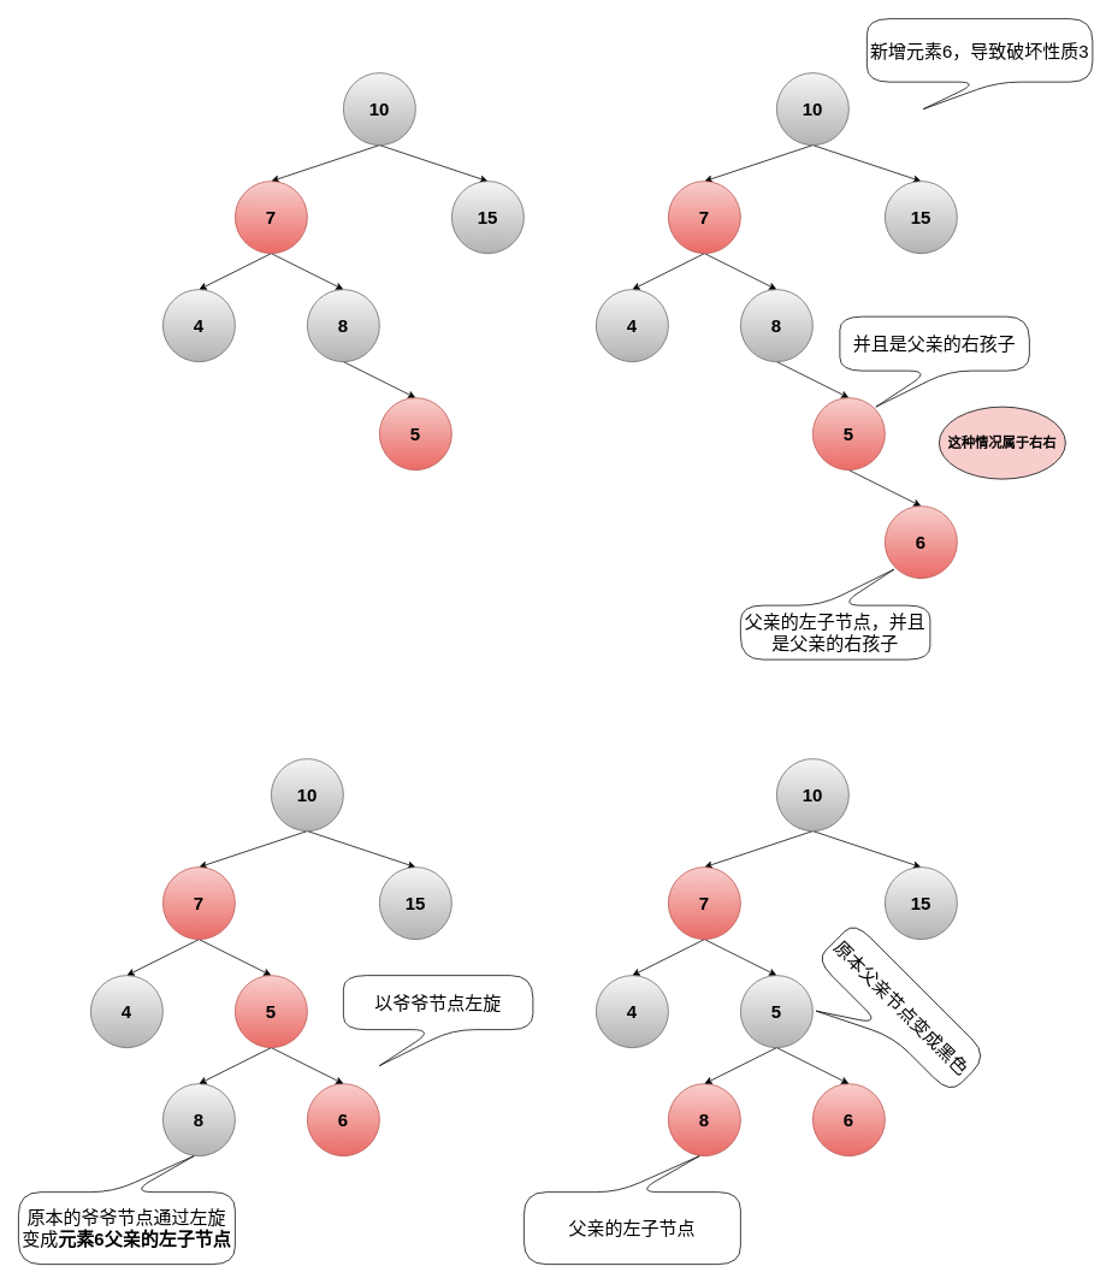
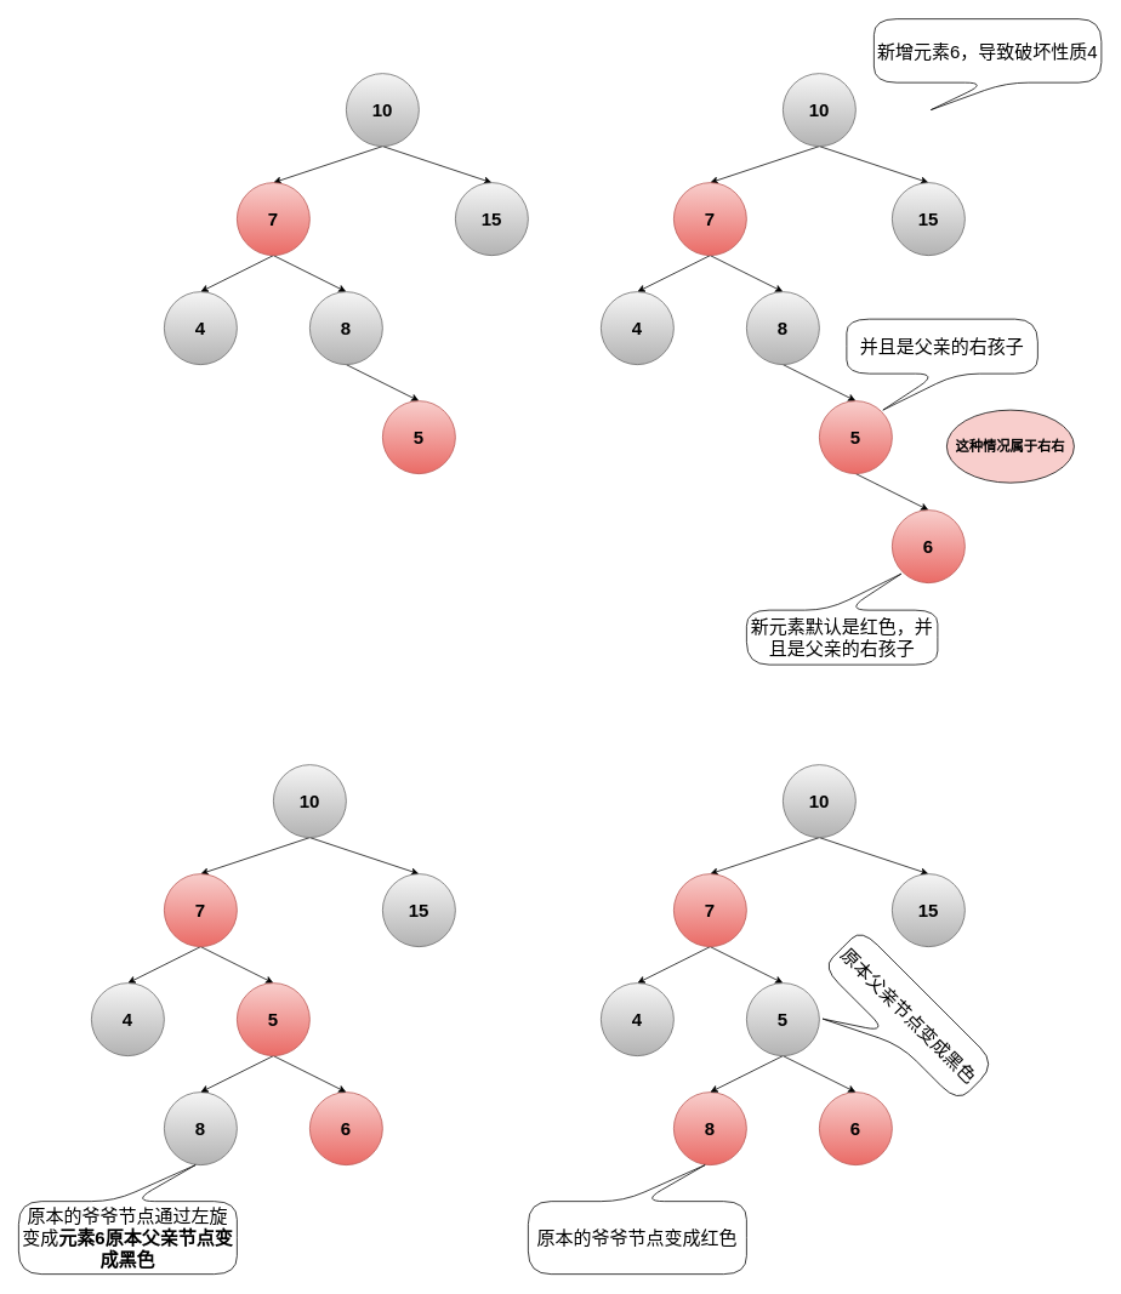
  <mxCell id="0" />
  <mxCell id="1" parent="0" />
  <mxCell id="2" style="rounded=0;orthogonalLoop=1;jettySize=auto;html=1;exitX=0.5;exitY=1;exitDx=0;exitDy=0;entryX=0.5;entryY=0;entryDx=0;entryDy=0;fontSize=20;" parent="1" source="4" target="7" edge="1"><mxGeometry relative="1" as="geometry" /></mxCell>
  <mxCell id="3" style="edgeStyle=none;rounded=0;orthogonalLoop=1;jettySize=auto;html=1;exitX=0.5;exitY=1;exitDx=0;exitDy=0;entryX=0.5;entryY=0;entryDx=0;entryDy=0;fontSize=20;" parent="1" source="4" target="8" edge="1"><mxGeometry relative="1" as="geometry" /></mxCell>
  <mxCell id="4" value="&lt;b style=&quot;font-size: 20px;&quot;&gt;10&lt;/b&gt;" style="ellipse;whiteSpace=wrap;html=1;aspect=fixed;fontSize=20;fillColor=#f5f5f5;gradientColor=#b3b3b3;strokeColor=#666666;" parent="1" vertex="1"><mxGeometry x="380" y="80" width="80" height="80" as="geometry" /></mxCell>
  <mxCell id="5" style="edgeStyle=none;rounded=0;orthogonalLoop=1;jettySize=auto;html=1;exitX=0.5;exitY=1;exitDx=0;exitDy=0;entryX=0.5;entryY=0;entryDx=0;entryDy=0;fontSize=20;" parent="1" source="7" target="9" edge="1"><mxGeometry relative="1" as="geometry" /></mxCell>
  <mxCell id="6" style="edgeStyle=none;rounded=0;orthogonalLoop=1;jettySize=auto;html=1;exitX=0.5;exitY=1;exitDx=0;exitDy=0;entryX=0.5;entryY=0;entryDx=0;entryDy=0;fontSize=20;" parent="1" source="7" target="11" edge="1"><mxGeometry relative="1" as="geometry" /></mxCell>
  <mxCell id="7" value="&lt;b style=&quot;font-size: 20px;&quot;&gt;7&lt;/b&gt;" style="ellipse;whiteSpace=wrap;html=1;aspect=fixed;fontSize=20;fillColor=#f8cecc;strokeColor=#b85450;gradientColor=#ea6b66;" parent="1" vertex="1"><mxGeometry x="260" y="200" width="80" height="80" as="geometry" /></mxCell>
  <mxCell id="8" value="&lt;b style=&quot;font-size: 20px;&quot;&gt;15&lt;/b&gt;" style="ellipse;whiteSpace=wrap;html=1;aspect=fixed;fontSize=20;fillColor=#f5f5f5;gradientColor=#b3b3b3;strokeColor=#666666;" parent="1" vertex="1"><mxGeometry x="500" y="200" width="80" height="80" as="geometry" /></mxCell>
  <mxCell id="9" value="&lt;b style=&quot;font-size: 20px;&quot;&gt;4&lt;/b&gt;" style="ellipse;whiteSpace=wrap;html=1;aspect=fixed;fontSize=20;fillColor=#f5f5f5;gradientColor=#b3b3b3;strokeColor=#666666;" parent="1" vertex="1"><mxGeometry x="180" y="320" width="80" height="80" as="geometry" /></mxCell>
  <mxCell id="10" style="edgeStyle=none;rounded=0;orthogonalLoop=1;jettySize=auto;html=1;exitX=0.5;exitY=1;exitDx=0;exitDy=0;entryX=0.5;entryY=0;entryDx=0;entryDy=0;fontColor=#FFFFFF;" parent="1" source="11" target="13" edge="1"><mxGeometry relative="1" as="geometry" /></mxCell>
  <mxCell id="11" value="&lt;b style=&quot;font-size: 20px;&quot;&gt;8&lt;/b&gt;" style="ellipse;whiteSpace=wrap;html=1;aspect=fixed;fontSize=20;fillColor=#f5f5f5;gradientColor=#b3b3b3;strokeColor=#666666;" parent="1" vertex="1"><mxGeometry y="320" width="80" height="80" as="geometry" x="340" /></mxCell>
- <mxCell id="12" value="新增元素6，导致破坏性质3" style="shape=callout;whiteSpace=wrap;html=1;perimeter=calloutPerimeter;fontSize=20;rounded=1;arcSize=50;position2=0.25;" parent="1" vertex="1"><mxGeometry x="960" y="20" width="250" height="100" as="geometry" /></mxCell>
+ <mxCell id="12" value="新增元素6，导致破坏性质4" style="shape=callout;whiteSpace=wrap;html=1;perimeter=calloutPerimeter;fontSize=20;rounded=1;arcSize=50;position2=0.25;" parent="1" vertex="1"><mxGeometry x="960" y="20" width="250" height="100" as="geometry" /></mxCell>
  <mxCell id="13" value="&lt;b style=&quot;font-size: 20px;&quot;&gt;5&lt;/b&gt;" style="ellipse;whiteSpace=wrap;html=1;aspect=fixed;fontSize=20;fillColor=#f8cecc;gradientColor=#ea6b66;strokeColor=#b85450;" parent="1" vertex="1"><mxGeometry x="420" y="440" width="80" height="80" as="geometry" /></mxCell>
  <mxCell id="14" style="rounded=0;orthogonalLoop=1;jettySize=auto;html=1;exitX=0.5;exitY=1;exitDx=0;exitDy=0;entryX=0.5;entryY=0;entryDx=0;entryDy=0;fontSize=20;" parent="1" source="16" target="19" edge="1"><mxGeometry relative="1" as="geometry" /></mxCell>
  <mxCell id="15" style="edgeStyle=none;rounded=0;orthogonalLoop=1;jettySize=auto;html=1;exitX=0.5;exitY=1;exitDx=0;exitDy=0;entryX=0.5;entryY=0;entryDx=0;entryDy=0;fontSize=20;" parent="1" source="16" target="20" edge="1"><mxGeometry relative="1" as="geometry" /></mxCell>
  <mxCell id="16" value="&lt;b style=&quot;font-size: 20px;&quot;&gt;10&lt;/b&gt;" style="ellipse;whiteSpace=wrap;html=1;aspect=fixed;fontSize=20;fillColor=#f5f5f5;gradientColor=#b3b3b3;strokeColor=#666666;" parent="1" vertex="1"><mxGeometry x="860" y="80" width="80" height="80" as="geometry" /></mxCell>
  <mxCell id="17" style="edgeStyle=none;rounded=0;orthogonalLoop=1;jettySize=auto;html=1;exitX=0.5;exitY=1;exitDx=0;exitDy=0;entryX=0.5;entryY=0;entryDx=0;entryDy=0;fontSize=20;" parent="1" source="19" target="21" edge="1"><mxGeometry relative="1" as="geometry" /></mxCell>
  <mxCell id="18" style="edgeStyle=none;rounded=0;orthogonalLoop=1;jettySize=auto;html=1;exitX=0.5;exitY=1;exitDx=0;exitDy=0;entryX=0.5;entryY=0;entryDx=0;entryDy=0;fontSize=20;" parent="1" source="19" target="23" edge="1"><mxGeometry relative="1" as="geometry" /></mxCell>
  <mxCell id="19" value="&lt;b style=&quot;font-size: 20px;&quot;&gt;7&lt;/b&gt;" style="ellipse;whiteSpace=wrap;html=1;aspect=fixed;fontSize=20;fillColor=#f8cecc;strokeColor=#b85450;gradientColor=#ea6b66;" parent="1" vertex="1"><mxGeometry x="740" y="200" width="80" height="80" as="geometry" /></mxCell>
  <mxCell id="20" value="&lt;b style=&quot;font-size: 20px;&quot;&gt;15&lt;/b&gt;" style="ellipse;whiteSpace=wrap;html=1;aspect=fixed;fontSize=20;fillColor=#f5f5f5;gradientColor=#b3b3b3;strokeColor=#666666;" parent="1" vertex="1"><mxGeometry x="980" y="200" width="80" height="80" as="geometry" /></mxCell>
  <mxCell id="21" value="&lt;b style=&quot;font-size: 20px;&quot;&gt;4&lt;/b&gt;" style="ellipse;whiteSpace=wrap;html=1;aspect=fixed;fontSize=20;fillColor=#f5f5f5;gradientColor=#b3b3b3;strokeColor=#666666;" parent="1" vertex="1"><mxGeometry x="660" y="320" width="80" height="80" as="geometry" /></mxCell>
  <mxCell id="22" style="edgeStyle=none;rounded=0;orthogonalLoop=1;jettySize=auto;html=1;exitX=0.5;exitY=1;exitDx=0;exitDy=0;entryX=0.5;entryY=0;entryDx=0;entryDy=0;fontColor=#FFFFFF;" parent="1" source="23" target="25" edge="1"><mxGeometry relative="1" as="geometry" /></mxCell>
  <mxCell id="23" value="&lt;b style=&quot;font-size: 20px;&quot;&gt;8&lt;/b&gt;" style="ellipse;whiteSpace=wrap;html=1;aspect=fixed;fontSize=20;fillColor=#f5f5f5;gradientColor=#b3b3b3;strokeColor=#666666;" parent="1" vertex="1"><mxGeometry x="820" y="320" width="80" height="80" as="geometry" /></mxCell>
  <mxCell id="24" style="edgeStyle=none;rounded=0;orthogonalLoop=1;jettySize=auto;html=1;exitX=0.5;exitY=1;exitDx=0;exitDy=0;entryX=0.5;entryY=0;entryDx=0;entryDy=0;fontColor=#FFFFFF;" parent="1" source="25" target="26" edge="1"><mxGeometry relative="1" as="geometry" /></mxCell>
  <mxCell id="25" value="&lt;b style=&quot;font-size: 20px;&quot;&gt;5&lt;/b&gt;" style="ellipse;whiteSpace=wrap;html=1;aspect=fixed;fontSize=20;fillColor=#f8cecc;gradientColor=#ea6b66;strokeColor=#b85450;" parent="1" vertex="1"><mxGeometry x="900" y="440" width="80" height="80" as="geometry" /></mxCell>
  <mxCell id="26" value="&lt;b style=&quot;font-size: 20px;&quot;&gt;6&lt;/b&gt;" style="ellipse;whiteSpace=wrap;html=1;aspect=fixed;fontSize=20;fillColor=#f8cecc;gradientColor=#ea6b66;strokeColor=#b85450;" parent="1" vertex="1"><mxGeometry x="980" y="560" width="80" height="80" as="geometry" /></mxCell>
- <mxCell id="27" value="父亲的左子节点，并且是父亲的右孩子" style="shape=callout;whiteSpace=wrap;html=1;perimeter=calloutPerimeter;fontSize=20;rounded=1;arcSize=50;position2=0.19;size=40;position=0.48;direction=west;" parent="1" vertex="1"><mxGeometry x="820" y="630" width="210" height="100" as="geometry" /></mxCell>
+ <mxCell id="27" value="新元素默认是红色，并且是父亲的右孩子" style="shape=callout;whiteSpace=wrap;html=1;perimeter=calloutPerimeter;fontSize=20;rounded=1;arcSize=50;position2=0.19;size=40;position=0.48;direction=west;" parent="1" vertex="1"><mxGeometry x="820" y="630" width="210" height="100" as="geometry" /></mxCell>
  <mxCell id="28" style="rounded=0;orthogonalLoop=1;jettySize=auto;html=1;exitX=0.5;exitY=1;exitDx=0;exitDy=0;entryX=0.5;entryY=0;entryDx=0;entryDy=0;fontSize=20;" edge="1" parent="1" source="30" target="33"><mxGeometry relative="1" as="geometry" /></mxCell>
  <mxCell id="29" style="edgeStyle=none;rounded=0;orthogonalLoop=1;jettySize=auto;html=1;exitX=0.5;exitY=1;exitDx=0;exitDy=0;entryX=0.5;entryY=0;entryDx=0;entryDy=0;fontSize=20;" edge="1" parent="1" source="30" target="34"><mxGeometry relative="1" as="geometry" /></mxCell>
  <mxCell id="30" value="&lt;b style=&quot;font-size: 20px;&quot;&gt;10&lt;/b&gt;" style="ellipse;whiteSpace=wrap;html=1;aspect=fixed;fontSize=20;fillColor=#f5f5f5;gradientColor=#b3b3b3;strokeColor=#666666;" vertex="1" parent="1"><mxGeometry x="300" y="840" width="80" height="80" as="geometry" /></mxCell>
  <mxCell id="31" style="edgeStyle=none;rounded=0;orthogonalLoop=1;jettySize=auto;html=1;exitX=0.5;exitY=1;exitDx=0;exitDy=0;entryX=0.5;entryY=0;entryDx=0;entryDy=0;fontSize=20;" edge="1" parent="1" source="33" target="35"><mxGeometry relative="1" as="geometry" /></mxCell>
  <mxCell id="32" style="edgeStyle=none;rounded=0;orthogonalLoop=1;jettySize=auto;html=1;exitX=0.5;exitY=1;exitDx=0;exitDy=0;entryX=0.5;entryY=0;entryDx=0;entryDy=0;fontSize=20;" edge="1" parent="1" source="33"><mxGeometry relative="1" as="geometry"><mxPoint x="300" y="1080" as="targetPoint" /></mxGeometry></mxCell>
  <mxCell id="33" value="&lt;b style=&quot;font-size: 20px;&quot;&gt;7&lt;/b&gt;" style="ellipse;whiteSpace=wrap;html=1;aspect=fixed;fontSize=20;fillColor=#f8cecc;strokeColor=#b85450;gradientColor=#ea6b66;" vertex="1" parent="1"><mxGeometry x="180" y="960" width="80" height="80" as="geometry" /></mxCell>
  <mxCell id="34" value="&lt;b style=&quot;font-size: 20px;&quot;&gt;15&lt;/b&gt;" style="ellipse;whiteSpace=wrap;html=1;aspect=fixed;fontSize=20;fillColor=#f5f5f5;gradientColor=#b3b3b3;strokeColor=#666666;" vertex="1" parent="1"><mxGeometry x="420" y="960" width="80" height="80" as="geometry" /></mxCell>
  <mxCell id="35" value="&lt;b style=&quot;font-size: 20px;&quot;&gt;4&lt;/b&gt;" style="ellipse;whiteSpace=wrap;html=1;aspect=fixed;fontSize=20;fillColor=#f5f5f5;gradientColor=#b3b3b3;strokeColor=#666666;" vertex="1" parent="1"><mxGeometry x="100" y="1080" width="80" height="80" as="geometry" /></mxCell>
  <mxCell id="36" value="&lt;b style=&quot;font-size: 20px;&quot;&gt;6&lt;/b&gt;" style="ellipse;whiteSpace=wrap;html=1;aspect=fixed;fontSize=20;fillColor=#f8cecc;gradientColor=#ea6b66;strokeColor=#b85450;" vertex="1" parent="1"><mxGeometry y="1200" width="80" height="80" as="geometry" x="340" /></mxCell>
  <mxCell id="37" value="并且是父亲的右孩子" style="shape=callout;whiteSpace=wrap;html=1;perimeter=calloutPerimeter;fontSize=20;rounded=1;arcSize=50;position2=0.19;size=40;position=0.48;direction=east;" vertex="1" parent="1"><mxGeometry x="930" y="350" width="210" height="100" as="geometry" /></mxCell>
  <mxCell id="38" value="这种情况属于右右" style="ellipse;whiteSpace=wrap;html=1;fontSize=15;fontStyle=1;fillColor=#f8cecc;" vertex="1" parent="1"><mxGeometry x="1040" y="450" width="140" height="80" as="geometry" /></mxCell>
- <mxCell id="39" value="以爷爷节点左旋" style="shape=callout;whiteSpace=wrap;html=1;perimeter=calloutPerimeter;fontSize=20;rounded=1;arcSize=50;position2=0.19;size=40;position=0.48;direction=east;" vertex="1" parent="1"><mxGeometry x="380" y="1080" width="210" height="100" as="geometry" /></mxCell>
  <mxCell id="40" value="&lt;b style=&quot;font-size: 20px;&quot;&gt;8&lt;/b&gt;" style="ellipse;whiteSpace=wrap;html=1;aspect=fixed;fontSize=20;fillColor=#f5f5f5;gradientColor=#b3b3b3;strokeColor=#666666;" vertex="1" parent="1"><mxGeometry x="180" y="1200" width="80" height="80" as="geometry" /></mxCell>
  <mxCell id="41" style="rounded=0;orthogonalLoop=1;jettySize=auto;html=1;exitX=0.5;exitY=1;exitDx=0;exitDy=0;entryX=0.5;entryY=0;entryDx=0;entryDy=0;fontSize=15;" edge="1" parent="1" source="43" target="40"><mxGeometry relative="1" as="geometry" /></mxCell>
  <mxCell id="42" style="edgeStyle=none;rounded=0;orthogonalLoop=1;jettySize=auto;html=1;exitX=0.5;exitY=1;exitDx=0;exitDy=0;entryX=0.5;entryY=0;entryDx=0;entryDy=0;fontSize=15;" edge="1" parent="1" source="43" target="36"><mxGeometry relative="1" as="geometry" /></mxCell>
  <mxCell id="43" value="&lt;b style=&quot;font-size: 20px;&quot;&gt;5&lt;/b&gt;" style="ellipse;whiteSpace=wrap;html=1;aspect=fixed;fontSize=20;fillColor=#f8cecc;gradientColor=#ea6b66;strokeColor=#b85450;" vertex="1" parent="1"><mxGeometry x="260" y="1080" width="80" height="80" as="geometry" /></mxCell>
- <mxCell id="44" value="原本的爷爷节点通过左旋变成&lt;b&gt;元素6父亲的左子节点&lt;/b&gt;" style="shape=callout;whiteSpace=wrap;html=1;perimeter=calloutPerimeter;fontSize=20;rounded=1;arcSize=50;position2=0.19;size=40;position=0.48;direction=west;" vertex="1" parent="1"><mxGeometry x="20" y="1280" width="240" height="120" as="geometry" /></mxCell>
+ <mxCell id="44" value="原本的爷爷节点通过左旋变成&lt;b&gt;元素6原本父亲节点变成黑色&lt;/b&gt;" style="shape=callout;whiteSpace=wrap;html=1;perimeter=calloutPerimeter;fontSize=20;rounded=1;arcSize=50;position2=0.19;size=40;position=0.48;direction=west;" vertex="1" parent="1"><mxGeometry x="20" y="1280" width="240" height="120" as="geometry" /></mxCell>
  <mxCell id="45" style="rounded=0;orthogonalLoop=1;jettySize=auto;html=1;exitX=0.5;exitY=1;exitDx=0;exitDy=0;entryX=0.5;entryY=0;entryDx=0;entryDy=0;fontSize=20;" edge="1" parent="1" source="47" target="50"><mxGeometry relative="1" as="geometry" /></mxCell>
  <mxCell id="46" style="edgeStyle=none;rounded=0;orthogonalLoop=1;jettySize=auto;html=1;exitX=0.5;exitY=1;exitDx=0;exitDy=0;entryX=0.5;entryY=0;entryDx=0;entryDy=0;fontSize=20;" edge="1" parent="1" source="47" target="51"><mxGeometry relative="1" as="geometry" /></mxCell>
  <mxCell id="47" value="&lt;b style=&quot;font-size: 20px;&quot;&gt;10&lt;/b&gt;" style="ellipse;whiteSpace=wrap;html=1;aspect=fixed;fontSize=20;fillColor=#f5f5f5;gradientColor=#b3b3b3;strokeColor=#666666;" vertex="1" parent="1"><mxGeometry x="860" y="840" width="80" height="80" as="geometry" /></mxCell>
  <mxCell id="48" style="edgeStyle=none;rounded=0;orthogonalLoop=1;jettySize=auto;html=1;exitX=0.5;exitY=1;exitDx=0;exitDy=0;entryX=0.5;entryY=0;entryDx=0;entryDy=0;fontSize=20;" edge="1" parent="1" source="50" target="52"><mxGeometry relative="1" as="geometry" /></mxCell>
  <mxCell id="49" style="edgeStyle=none;rounded=0;orthogonalLoop=1;jettySize=auto;html=1;exitX=0.5;exitY=1;exitDx=0;exitDy=0;entryX=0.5;entryY=0;entryDx=0;entryDy=0;fontSize=20;" edge="1" parent="1" source="50"><mxGeometry relative="1" as="geometry"><mxPoint x="860" y="1080" as="targetPoint" /></mxGeometry></mxCell>
  <mxCell id="50" value="&lt;b style=&quot;font-size: 20px;&quot;&gt;7&lt;/b&gt;" style="ellipse;whiteSpace=wrap;html=1;aspect=fixed;fontSize=20;fillColor=#f8cecc;strokeColor=#b85450;gradientColor=#ea6b66;" vertex="1" parent="1"><mxGeometry x="740" y="960" width="80" height="80" as="geometry" /></mxCell>
  <mxCell id="51" value="&lt;b style=&quot;font-size: 20px;&quot;&gt;15&lt;/b&gt;" style="ellipse;whiteSpace=wrap;html=1;aspect=fixed;fontSize=20;fillColor=#f5f5f5;gradientColor=#b3b3b3;strokeColor=#666666;" vertex="1" parent="1"><mxGeometry x="980" y="960" width="80" height="80" as="geometry" /></mxCell>
  <mxCell id="52" value="&lt;b style=&quot;font-size: 20px;&quot;&gt;4&lt;/b&gt;" style="ellipse;whiteSpace=wrap;html=1;aspect=fixed;fontSize=20;fillColor=#f5f5f5;gradientColor=#b3b3b3;strokeColor=#666666;" vertex="1" parent="1"><mxGeometry x="660" y="1080" width="80" height="80" as="geometry" /></mxCell>
  <mxCell id="53" value="&lt;b style=&quot;font-size: 20px;&quot;&gt;6&lt;/b&gt;" style="ellipse;whiteSpace=wrap;html=1;aspect=fixed;fontSize=20;fillColor=#f8cecc;gradientColor=#ea6b66;strokeColor=#b85450;" vertex="1" parent="1"><mxGeometry x="900" y="1200" width="80" height="80" as="geometry" /></mxCell>
  <mxCell id="54" value="原本父亲节点变成黑色" style="shape=callout;whiteSpace=wrap;html=1;perimeter=calloutPerimeter;fontSize=20;rounded=1;arcSize=50;position2=0.19;size=40;position=0.48;direction=east;rotation=45;" vertex="1" parent="1"><mxGeometry x="880" y="1080" width="210" height="100" as="geometry" /></mxCell>
  <mxCell id="55" value="&lt;b style=&quot;font-size: 20px;&quot;&gt;8&lt;/b&gt;" style="ellipse;whiteSpace=wrap;html=1;aspect=fixed;fontSize=20;fillColor=#f8cecc;gradientColor=#ea6b66;strokeColor=#b85450;" vertex="1" parent="1"><mxGeometry x="740" y="1200" width="80" height="80" as="geometry" /></mxCell>
  <mxCell id="56" style="rounded=0;orthogonalLoop=1;jettySize=auto;html=1;exitX=0.5;exitY=1;exitDx=0;exitDy=0;entryX=0.5;entryY=0;entryDx=0;entryDy=0;fontSize=15;" edge="1" parent="1" source="58" target="55"><mxGeometry relative="1" as="geometry" /></mxCell>
  <mxCell id="57" style="edgeStyle=none;rounded=0;orthogonalLoop=1;jettySize=auto;html=1;exitX=0.5;exitY=1;exitDx=0;exitDy=0;entryX=0.5;entryY=0;entryDx=0;entryDy=0;fontSize=15;" edge="1" parent="1" source="58" target="53"><mxGeometry relative="1" as="geometry" /></mxCell>
  <mxCell id="58" value="&lt;b style=&quot;font-size: 20px;&quot;&gt;5&lt;/b&gt;" style="ellipse;whiteSpace=wrap;html=1;aspect=fixed;fontSize=20;fillColor=#f5f5f5;gradientColor=#b3b3b3;strokeColor=#666666;" vertex="1" parent="1"><mxGeometry x="820" y="1080" width="80" height="80" as="geometry" /></mxCell>
- <mxCell id="59" value="父亲的左子节点" style="shape=callout;whiteSpace=wrap;html=1;perimeter=calloutPerimeter;fontSize=20;rounded=1;arcSize=50;position2=0.19;size=40;position=0.48;direction=west;" vertex="1" parent="1"><mxGeometry x="580" y="1280" width="240" height="120" as="geometry" /></mxCell>
+ <mxCell id="59" value="原本的爷爷节点变成红色" style="shape=callout;whiteSpace=wrap;html=1;perimeter=calloutPerimeter;fontSize=20;rounded=1;arcSize=50;position2=0.19;size=40;position=0.48;direction=west;" vertex="1" parent="1"><mxGeometry x="580" y="1280" width="240" height="120" as="geometry" /></mxCell>
